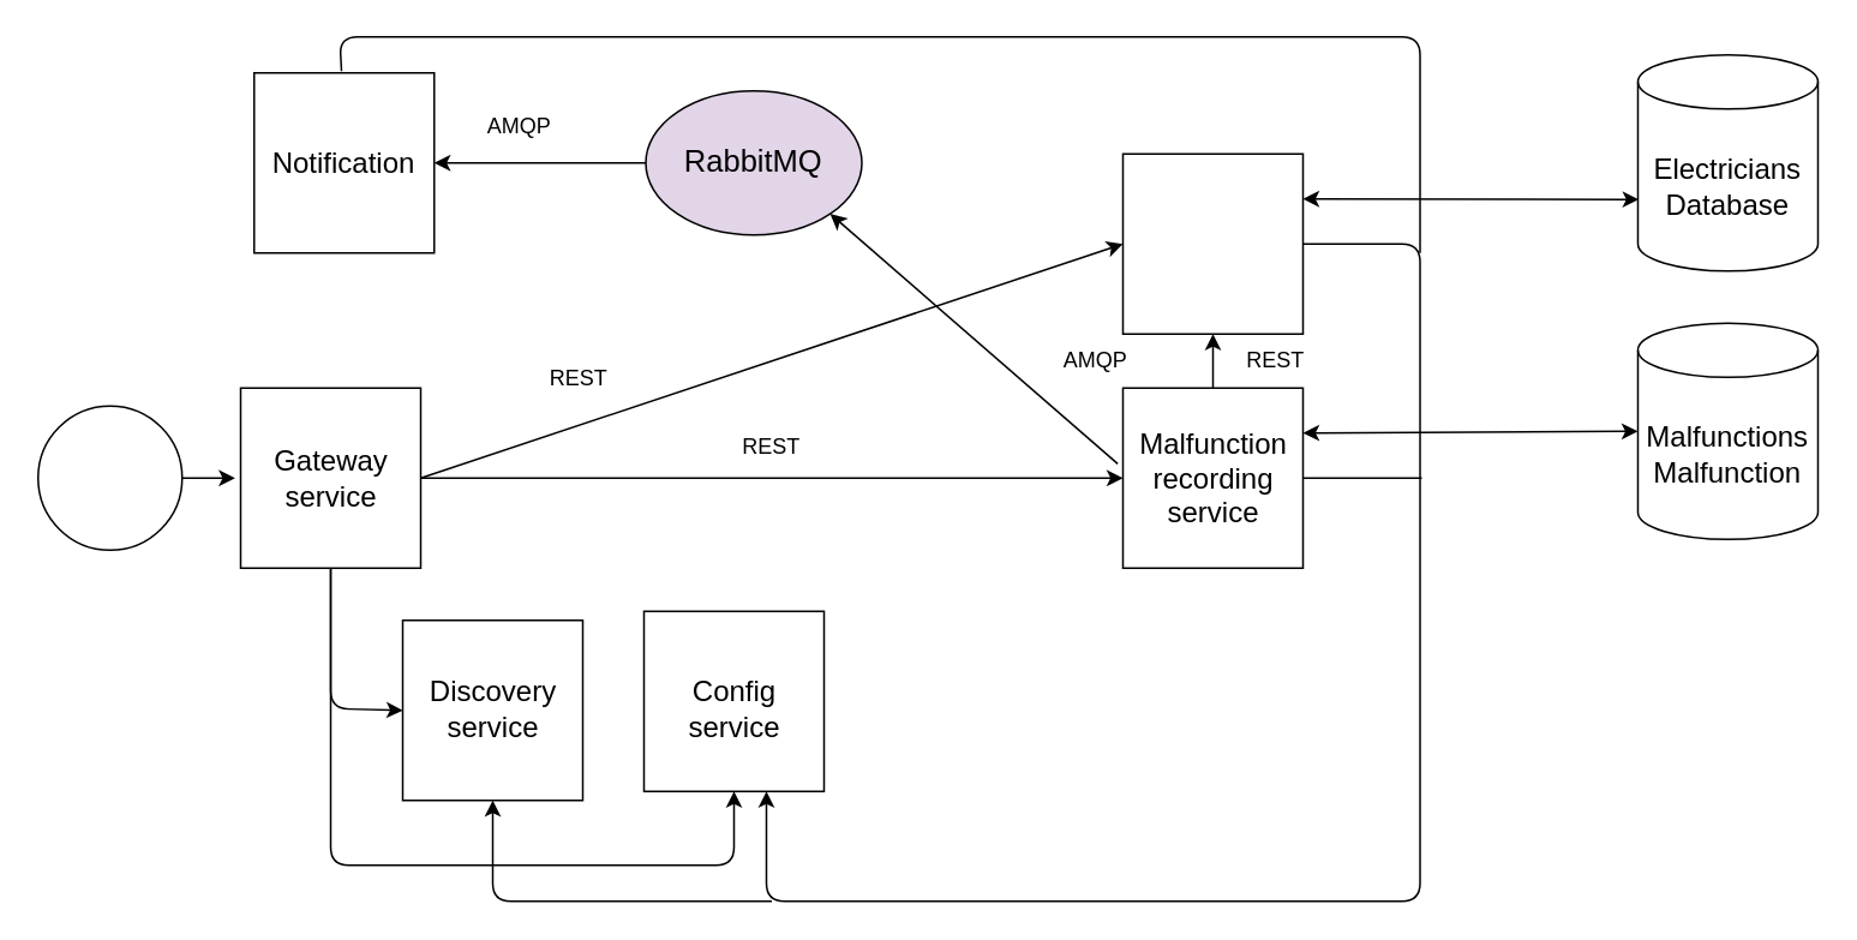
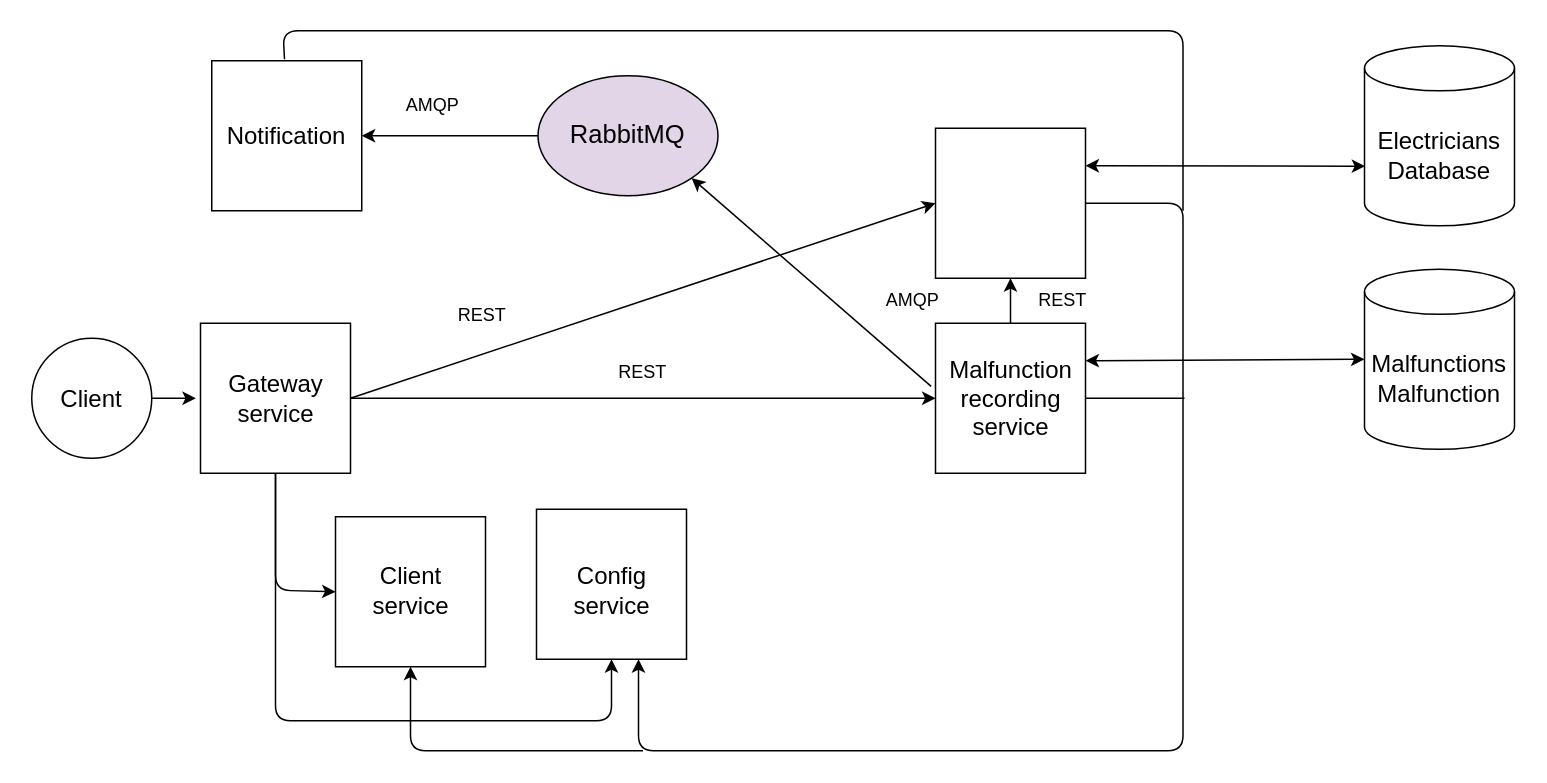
  <mxCell id="0" />
  <mxCell id="1" parent="0" />
  <mxCell id="2" value="" style="whiteSpace=wrap;html=1;aspect=fixed;strokeWidth=1;" vertex="1" parent="1"><mxGeometry x="133" y="215" width="100" height="100" as="geometry" /></mxCell>
  <mxCell id="3" value="&lt;div&gt;&lt;font style=&quot;font-size: 16px;&quot;&gt;Gateway&lt;/font&gt;&lt;/div&gt;&lt;div&gt;&lt;font style=&quot;font-size: 16px;&quot;&gt;service&lt;br&gt;&lt;/font&gt;&lt;/div&gt;" style="text;html=1;align=center;verticalAlign=middle;whiteSpace=wrap;rounded=0;strokeWidth=1;fontSize=16;" vertex="1" parent="1"><mxGeometry x="155.5" y="247.5" width="55" height="35" as="geometry" /></mxCell>
  <mxCell id="4" value="" style="whiteSpace=wrap;html=1;aspect=fixed;strokeWidth=1;" vertex="1" parent="1"><mxGeometry x="623" y="85" width="100" height="100" as="geometry" /></mxCell>
  <mxCell id="5" value="" style="whiteSpace=wrap;html=1;aspect=fixed;strokeWidth=1;" vertex="1" parent="1"><mxGeometry x="623" y="215" width="100" height="100" as="geometry" /></mxCell>
  <mxCell id="6" value="&lt;div style=&quot;font-size: 16px;&quot;&gt;&lt;font style=&quot;font-size: 16px;&quot;&gt;Malfunction&lt;/font&gt;&lt;/div&gt;&lt;div style=&quot;font-size: 16px;&quot;&gt;&lt;font style=&quot;font-size: 16px;&quot;&gt;recording&lt;/font&gt;&lt;/div&gt;&lt;div style=&quot;font-size: 16px;&quot;&gt;&lt;font style=&quot;font-size: 16px;&quot;&gt;service&lt;br&gt;&lt;/font&gt;&lt;/div&gt;" style="text;html=1;align=center;verticalAlign=middle;whiteSpace=wrap;rounded=0;strokeWidth=1;" vertex="1" parent="1"><mxGeometry x="645.5" y="247.5" width="55" height="35" as="geometry" /></mxCell>
  <mxCell id="7" value="" style="whiteSpace=wrap;html=1;aspect=fixed;strokeWidth=1;" vertex="1" parent="1"><mxGeometry x="140.5" y="40" width="100" height="100" as="geometry" /></mxCell>
  <mxCell id="8" value="&lt;font style=&quot;font-size: 16px;&quot;&gt;Notification&lt;/font&gt;" style="text;html=1;align=center;verticalAlign=middle;whiteSpace=wrap;rounded=0;strokeWidth=1;" vertex="1" parent="1"><mxGeometry x="163" y="72.5" width="55" height="35" as="geometry" /></mxCell>
  <mxCell id="9" value="&lt;font style=&quot;font-size: 17px&quot;&gt;RabbitMQ&lt;/font&gt;" style="ellipse;whiteSpace=wrap;html=1;strokeWidth=1;fillColor=#e1d5e7;" vertex="1" parent="1"><mxGeometry x="358" y="50" width="120" height="80" as="geometry" /></mxCell>
  <mxCell id="10" value="" style="whiteSpace=wrap;html=1;aspect=fixed;strokeWidth=1;" vertex="1" parent="1"><mxGeometry x="223" y="344" width="100" height="100" as="geometry" /></mxCell>
- <mxCell id="11" value="&lt;font style=&quot;font-size: 16px;&quot;&gt;Discovery service&lt;br&gt;&lt;/font&gt;" style="text;html=1;align=center;verticalAlign=middle;whiteSpace=wrap;rounded=0;strokeWidth=1;fontSize=16;" vertex="1" parent="1"><mxGeometry x="245.5" y="375" width="55" height="35" as="geometry" /></mxCell>
+ <mxCell id="11" value="&lt;font style=&quot;font-size: 16px;&quot;&gt;Client service&lt;br&gt;&lt;/font&gt;" style="text;html=1;align=center;verticalAlign=middle;whiteSpace=wrap;rounded=0;strokeWidth=1;fontSize=16;" vertex="1" parent="1"><mxGeometry x="245.5" y="375" width="55" height="35" as="geometry" /></mxCell>
  <mxCell id="12" value="" style="endArrow=classic;html=1;exitX=0.5;exitY=0;exitDx=0;exitDy=0;entryX=0.5;entryY=1;entryDx=0;entryDy=0;strokeWidth=1;" edge="1" parent="1" source="5" target="4"><mxGeometry width="50" height="50" relative="1" as="geometry"><mxPoint x="673" y="220" as="sourcePoint" /><mxPoint x="768" y="170" as="targetPoint" /></mxGeometry></mxCell>
  <mxCell id="13" value="" style="endArrow=classic;html=1;exitX=0;exitY=0.5;exitDx=0;exitDy=0;entryX=1;entryY=0.5;entryDx=0;entryDy=0;strokeWidth=1;" edge="1" parent="1" source="9" target="7"><mxGeometry width="50" height="50" relative="1" as="geometry"><mxPoint x="288" y="110" as="sourcePoint" /><mxPoint x="338" y="60" as="targetPoint" /></mxGeometry></mxCell>
  <mxCell id="14" value="" style="endArrow=classic;html=1;exitX=-0.029;exitY=0.421;exitDx=0;exitDy=0;exitPerimeter=0;entryX=1;entryY=1;entryDx=0;entryDy=0;strokeWidth=1;" edge="1" parent="1" source="5" target="9"><mxGeometry width="50" height="50" relative="1" as="geometry"><mxPoint x="548" y="240" as="sourcePoint" /><mxPoint x="598" y="190" as="targetPoint" /></mxGeometry></mxCell>
  <mxCell id="15" value="" style="whiteSpace=wrap;html=1;aspect=fixed;strokeWidth=1;" vertex="1" parent="1"><mxGeometry x="357" y="339" width="100" height="100" as="geometry" /></mxCell>
  <mxCell id="16" value="&lt;div&gt;&lt;font style=&quot;font-size: 16px;&quot;&gt;Config&lt;/font&gt;&lt;/div&gt;&lt;div&gt;&lt;font style=&quot;font-size: 16px;&quot;&gt;service&lt;/font&gt;&lt;/div&gt;" style="text;html=1;align=center;verticalAlign=middle;whiteSpace=wrap;rounded=0;strokeWidth=1;fontSize=16;" vertex="1" parent="1"><mxGeometry x="379.5" y="375" width="55" height="35" as="geometry" /></mxCell>
  <mxCell id="17" value="" style="endArrow=classic;html=1;exitX=1;exitY=0.5;exitDx=0;exitDy=0;entryX=0;entryY=0.5;entryDx=0;entryDy=0;strokeWidth=1;" edge="1" parent="1" source="2" target="4"><mxGeometry width="50" height="50" relative="1" as="geometry"><mxPoint x="248" y="280" as="sourcePoint" /><mxPoint x="298" y="230" as="targetPoint" /></mxGeometry></mxCell>
  <mxCell id="18" value="REST" style="text;html=1;align=center;verticalAlign=middle;whiteSpace=wrap;rounded=0;strokeWidth=1;" vertex="1" parent="1"><mxGeometry x="301" y="200" width="40" height="20" as="geometry" /></mxCell>
  <mxCell id="19" value="REST" style="text;html=1;align=center;verticalAlign=middle;whiteSpace=wrap;rounded=0;strokeWidth=1;" vertex="1" parent="1"><mxGeometry x="688" y="190" width="40" height="20" as="geometry" /></mxCell>
  <mxCell id="20" value="AMQP" style="text;html=1;align=center;verticalAlign=middle;whiteSpace=wrap;rounded=0;strokeWidth=1;" vertex="1" parent="1"><mxGeometry x="268" y="60" width="40" height="20" as="geometry" /></mxCell>
  <mxCell id="21" value="AMQP" style="text;html=1;align=center;verticalAlign=middle;whiteSpace=wrap;rounded=0;strokeWidth=1;" vertex="1" parent="1"><mxGeometry x="588" y="190" width="40" height="20" as="geometry" /></mxCell>
  <mxCell id="22" value="" style="endArrow=classic;html=1;exitX=1;exitY=0.5;exitDx=0;exitDy=0;entryX=0;entryY=0.5;entryDx=0;entryDy=0;strokeWidth=1;" edge="1" parent="1" source="2" target="5"><mxGeometry width="50" height="50" relative="1" as="geometry"><mxPoint x="408" y="250" as="sourcePoint" /><mxPoint x="458" y="200" as="targetPoint" /></mxGeometry></mxCell>
  <mxCell id="23" value="REST" style="text;html=1;align=center;verticalAlign=middle;whiteSpace=wrap;rounded=0;strokeWidth=1;" vertex="1" parent="1"><mxGeometry x="408" y="237.5" width="40" height="20" as="geometry" /></mxCell>
  <mxCell id="24" value="" style="endArrow=classic;html=1;exitX=0.5;exitY=1;exitDx=0;exitDy=0;entryX=0;entryY=0.5;entryDx=0;entryDy=0;strokeWidth=1;" edge="1" parent="1" source="2" target="10"><mxGeometry width="50" height="50" relative="1" as="geometry"><mxPoint x="408" y="250" as="sourcePoint" /><mxPoint x="183" y="410" as="targetPoint" /><Array as="points"><mxPoint x="183" y="393" /></Array></mxGeometry></mxCell>
  <mxCell id="25" value="" style="endArrow=classic;html=1;entryX=0.5;entryY=1;entryDx=0;entryDy=0;exitX=0.5;exitY=1;exitDx=0;exitDy=0;strokeWidth=1;" edge="1" parent="1" source="2" target="15"><mxGeometry width="50" height="50" relative="1" as="geometry"><mxPoint x="188" y="310" as="sourcePoint" /><mxPoint x="408" y="480" as="targetPoint" /><Array as="points"><mxPoint x="183" y="480" /><mxPoint x="407" y="480" /></Array></mxGeometry></mxCell>
  <mxCell id="26" value="" style="endArrow=classic;html=1;exitX=1;exitY=0.5;exitDx=0;exitDy=0;strokeWidth=1;" edge="1" parent="1" source="4"><mxGeometry width="50" height="50" relative="1" as="geometry"><mxPoint x="728" y="170" as="sourcePoint" /><mxPoint x="425" y="439" as="targetPoint" /><Array as="points"><mxPoint x="788" y="135" /><mxPoint x="788" y="500" /><mxPoint x="425" y="500" /></Array></mxGeometry></mxCell>
  <mxCell id="27" value="" style="endArrow=none;html=1;exitX=1;exitY=0.5;exitDx=0;exitDy=0;strokeWidth=1;" edge="1" parent="1" source="5"><mxGeometry width="50" height="50" relative="1" as="geometry"><mxPoint x="718" y="282.5" as="sourcePoint" /><mxPoint x="789" y="265" as="targetPoint" /></mxGeometry></mxCell>
  <mxCell id="28" value="" style="endArrow=classic;html=1;entryX=0.5;entryY=1;entryDx=0;entryDy=0;strokeWidth=1;" edge="1" parent="1" target="10"><mxGeometry width="50" height="50" relative="1" as="geometry"><mxPoint x="428" y="500" as="sourcePoint" /><mxPoint x="268" y="500" as="targetPoint" /><Array as="points"><mxPoint x="273" y="500" /></Array></mxGeometry></mxCell>
  <mxCell id="29" value="" style="endArrow=none;html=1;strokeWidth=1;" edge="1" parent="1"><mxGeometry width="50" height="50" relative="1" as="geometry"><mxPoint x="189" y="39" as="sourcePoint" /><mxPoint x="788" y="140" as="targetPoint" /><Array as="points"><mxPoint x="188" y="20" /><mxPoint x="788" y="20" /></Array></mxGeometry></mxCell>
  <mxCell id="30" value="&lt;div style=&quot;font-size: 16px;&quot;&gt;&lt;font style=&quot;font-size: 16px;&quot;&gt;Malfunctions&lt;/font&gt;&lt;/div&gt;&lt;div style=&quot;font-size: 16px;&quot;&gt;&lt;font style=&quot;font-size: 16px;&quot;&gt;Malfunction&lt;br&gt;&lt;/font&gt;&lt;/div&gt;" style="shape=cylinder3;whiteSpace=wrap;html=1;boundedLbl=1;backgroundOutline=1;size=15;strokeWidth=1;" vertex="1" parent="1"><mxGeometry x="909" y="179" width="100" height="120" as="geometry" /></mxCell>
  <mxCell id="31" value="" style="endArrow=classic;startArrow=classic;html=1;exitX=1;exitY=0.25;exitDx=0;exitDy=0;entryX=0;entryY=0.5;entryDx=0;entryDy=0;entryPerimeter=0;strokeWidth=1;" edge="1" parent="1" source="5" target="30"><mxGeometry width="50" height="50" relative="1" as="geometry"><mxPoint x="948" y="325" as="sourcePoint" /><mxPoint x="838" y="240" as="targetPoint" /></mxGeometry></mxCell>
  <mxCell id="32" style="edgeStyle=orthogonalEdgeStyle;rounded=0;orthogonalLoop=1;jettySize=auto;html=1;exitX=1;exitY=0.5;exitDx=0;exitDy=0;entryX=-0.031;entryY=0.5;entryDx=0;entryDy=0;entryPerimeter=0;fontSize=16;strokeWidth=1;" edge="1" parent="1" source="33" target="2"><mxGeometry relative="1" as="geometry" /></mxCell>
  <mxCell id="33" value="" style="ellipse;whiteSpace=wrap;html=1;aspect=fixed;fontSize=16;strokeWidth=1;" vertex="1" parent="1"><mxGeometry x="20.5" y="225" width="80" height="80" as="geometry" /></mxCell>
+ <mxCell id="34" value="&lt;font style=&quot;font-size: 16px;&quot;&gt;Client&lt;/font&gt;" style="text;html=1;align=center;verticalAlign=middle;whiteSpace=wrap;rounded=0;strokeWidth=1;" vertex="1" parent="1"><mxGeometry x="33" y="247.5" width="55" height="35" as="geometry" /></mxCell>
  <mxCell id="35" value="&lt;div style=&quot;font-size: 16px;&quot;&gt;&lt;font style=&quot;font-size: 16px;&quot;&gt;Electricians &lt;br&gt;&lt;/font&gt;&lt;/div&gt;&lt;div style=&quot;font-size: 16px;&quot;&gt;&lt;font style=&quot;font-size: 16px;&quot;&gt;Database&lt;br&gt;&lt;/font&gt;&lt;/div&gt;" style="shape=cylinder3;whiteSpace=wrap;html=1;boundedLbl=1;backgroundOutline=1;size=15;strokeWidth=1;" vertex="1" parent="1"><mxGeometry x="909" y="30" width="100" height="120" as="geometry" /></mxCell>
  <mxCell id="36" value="&amp;nbsp;" style="text;whiteSpace=wrap;html=1;fontSize=16;" vertex="1" parent="1"><mxGeometry x="919" y="189" width="30" height="30" as="geometry" /></mxCell>
  <mxCell id="37" value="" style="endArrow=classic;startArrow=classic;html=1;rounded=0;fontSize=16;strokeColor=default;strokeWidth=1;exitX=1;exitY=0.25;exitDx=0;exitDy=0;entryX=0.005;entryY=0.669;entryDx=0;entryDy=0;entryPerimeter=0;" edge="1" parent="1" source="4" target="35"><mxGeometry width="50" height="50" relative="1" as="geometry"><mxPoint x="809" y="209" as="sourcePoint" /><mxPoint x="859" y="159" as="targetPoint" /></mxGeometry></mxCell>
